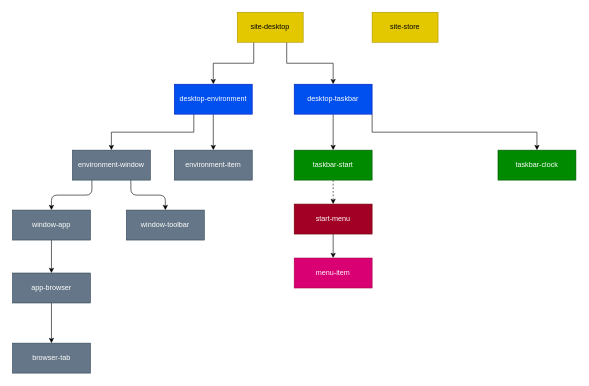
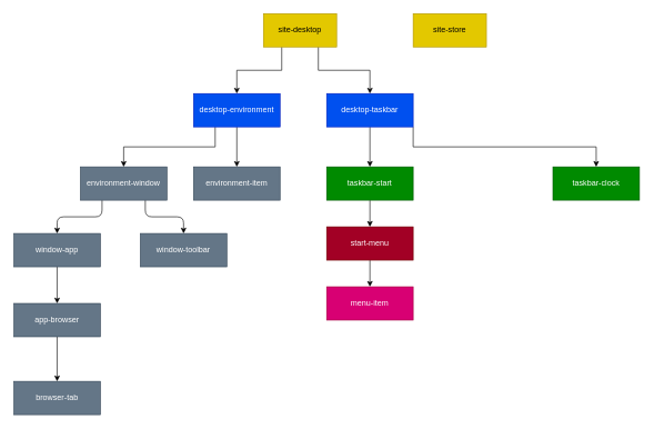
  <mxCell id="0" />
  <mxCell id="1" parent="0" />
  <mxCell id="2" style="edgeStyle=orthogonalEdgeStyle;rounded=0;orthogonalLoop=1;jettySize=auto;html=1;exitX=0.25;exitY=1;exitDx=0;exitDy=0;entryX=0.5;entryY=0;entryDx=0;entryDy=0;" parent="1" source="4" target="8" edge="1"><mxGeometry relative="1" as="geometry" /></mxCell>
  <mxCell id="3" style="edgeStyle=orthogonalEdgeStyle;rounded=0;orthogonalLoop=1;jettySize=auto;html=1;exitX=0.75;exitY=1;exitDx=0;exitDy=0;entryX=0.5;entryY=0;entryDx=0;entryDy=0;" parent="1" source="4" target="11" edge="1"><mxGeometry relative="1" as="geometry" /></mxCell>
  <mxCell id="4" value="site-desktop" style="html=1;whiteSpace=wrap;fillColor=#e3c800;fontColor=#000000;strokeColor=#B09500;" parent="1" vertex="1"><mxGeometry x="395" width="110" height="50" as="geometry" y="20" /></mxCell>
  <mxCell id="5" value="site-store" style="html=1;whiteSpace=wrap;fillColor=#e3c800;fontColor=#000000;strokeColor=#B09500;" parent="1" vertex="1"><mxGeometry x="620" width="110" height="50" as="geometry" y="20" /></mxCell>
  <mxCell id="6" value="" style="edgeStyle=orthogonalEdgeStyle;rounded=0;orthogonalLoop=1;jettySize=auto;html=1;" parent="1" source="8" target="12" edge="1"><mxGeometry relative="1" as="geometry" /></mxCell>
  <mxCell id="7" style="edgeStyle=orthogonalEdgeStyle;rounded=0;orthogonalLoop=1;jettySize=auto;html=1;exitX=0.25;exitY=1;exitDx=0;exitDy=0;entryX=0.5;entryY=0;entryDx=0;entryDy=0;" parent="1" source="8" target="15" edge="1"><mxGeometry relative="1" as="geometry" /></mxCell>
  <mxCell id="8" value="desktop-environment" style="html=1;whiteSpace=wrap;fillColor=#0050ef;fontColor=#ffffff;strokeColor=#001DBC;" parent="1" vertex="1"><mxGeometry x="290" y="140" width="130" height="50" as="geometry" /></mxCell>
  <mxCell id="9" value="" style="edgeStyle=orthogonalEdgeStyle;rounded=0;orthogonalLoop=1;jettySize=auto;html=1;" parent="1" source="11" target="18" edge="1"><mxGeometry relative="1" as="geometry" /></mxCell>
  <mxCell id="10" style="edgeStyle=orthogonalEdgeStyle;rounded=0;orthogonalLoop=1;jettySize=auto;html=1;exitX=1;exitY=1;exitDx=0;exitDy=0;entryX=0.5;entryY=0;entryDx=0;entryDy=0;" parent="1" source="11" target="16" edge="1"><mxGeometry relative="1" as="geometry" /></mxCell>
  <mxCell id="11" value="desktop-taskbar" style="html=1;whiteSpace=wrap;fillColor=#0050ef;fontColor=#ffffff;strokeColor=#001DBC;" parent="1" vertex="1"><mxGeometry x="490" y="140" width="130" height="50" as="geometry" /></mxCell>
  <mxCell id="12" value="environment-item" style="html=1;whiteSpace=wrap;fillColor=#647687;fontColor=#ffffff;strokeColor=#314354;" parent="1" vertex="1"><mxGeometry x="290" y="250" width="130" height="50" as="geometry" /></mxCell>
  <mxCell id="13" style="edgeStyle=orthogonalEdgeStyle;html=1;exitX=0.25;exitY=1;exitDx=0;exitDy=0;entryX=0.5;entryY=0;entryDx=0;entryDy=0;" edge="1" parent="1" source="15" target="26"><mxGeometry relative="1" as="geometry" /></mxCell>
  <mxCell id="14" style="edgeStyle=orthogonalEdgeStyle;html=1;exitX=0.75;exitY=1;exitDx=0;exitDy=0;entryX=0.5;entryY=0;entryDx=0;entryDy=0;" edge="1" parent="1" source="15" target="24"><mxGeometry relative="1" as="geometry" /></mxCell>
  <mxCell id="15" value="environment-window" style="html=1;whiteSpace=wrap;fillColor=#647687;fontColor=#ffffff;strokeColor=#314354;" parent="1" vertex="1"><mxGeometry x="120" y="250" width="130" height="50" as="geometry" /></mxCell>
  <mxCell id="16" value="taskbar-clock" style="html=1;whiteSpace=wrap;fillColor=#008a00;fontColor=#ffffff;strokeColor=#005700;" parent="1" vertex="1"><mxGeometry x="830" y="250" width="130" height="50" as="geometry" /></mxCell>
- <mxCell id="17" value="" style="edgeStyle=orthogonalEdgeStyle;rounded=0;orthogonalLoop=1;jettySize=auto;html=1;dashed=1;" parent="1" source="18" target="20" edge="1"><mxGeometry relative="1" as="geometry" /></mxCell>
+ <mxCell id="17" value="" style="edgeStyle=orthogonalEdgeStyle;rounded=0;orthogonalLoop=1;jettySize=auto;html=1;" parent="1" source="18" target="20" edge="1"><mxGeometry relative="1" as="geometry" /></mxCell>
  <mxCell id="18" value="taskbar-start" style="html=1;whiteSpace=wrap;fillColor=#008a00;fontColor=#ffffff;strokeColor=#005700;" parent="1" vertex="1"><mxGeometry x="490" y="250" width="130" height="50" as="geometry" /></mxCell>
  <mxCell id="19" value="" style="edgeStyle=orthogonalEdgeStyle;rounded=0;orthogonalLoop=1;jettySize=auto;html=1;" parent="1" source="20" target="21" edge="1"><mxGeometry relative="1" as="geometry" /></mxCell>
  <mxCell id="20" value="start-menu" style="html=1;whiteSpace=wrap;fillColor=#a20025;fontColor=#ffffff;strokeColor=#6F0000;" parent="1" vertex="1"><mxGeometry x="490" y="340" width="130" height="50" as="geometry" /></mxCell>
  <mxCell id="21" value="menu-item" style="html=1;whiteSpace=wrap;fillColor=#d80073;fontColor=#ffffff;strokeColor=#A50040;" parent="1" vertex="1"><mxGeometry x="490" y="430" width="130" height="50" as="geometry" /></mxCell>
  <mxCell id="22" value="" style="edgeStyle=orthogonalEdgeStyle;html=1;" edge="1" parent="1" source="23" target="27"><mxGeometry relative="1" as="geometry" /></mxCell>
  <mxCell id="23" value="app-browser" style="html=1;whiteSpace=wrap;fillColor=#647687;fontColor=#ffffff;strokeColor=#314354;" vertex="1" parent="1"><mxGeometry x="20" y="455" width="130" height="50" as="geometry" /></mxCell>
  <mxCell id="24" value="window-toolbar" style="html=1;whiteSpace=wrap;fillColor=#647687;fontColor=#ffffff;strokeColor=#314354;" vertex="1" parent="1"><mxGeometry x="210" y="350" width="130" height="50" as="geometry" /></mxCell>
  <mxCell id="25" value="" style="edgeStyle=orthogonalEdgeStyle;html=1;" edge="1" parent="1" source="26" target="23"><mxGeometry relative="1" as="geometry" /></mxCell>
  <mxCell id="26" value="window-app" style="html=1;whiteSpace=wrap;fillColor=#647687;fontColor=#ffffff;strokeColor=#314354;" vertex="1" parent="1"><mxGeometry x="20" y="350" width="130" height="50" as="geometry" /></mxCell>
  <mxCell id="27" value="browser-tab" style="html=1;whiteSpace=wrap;fillColor=#647687;fontColor=#ffffff;strokeColor=#314354;" vertex="1" parent="1"><mxGeometry x="20" y="572" width="130" height="50" as="geometry" /></mxCell>
